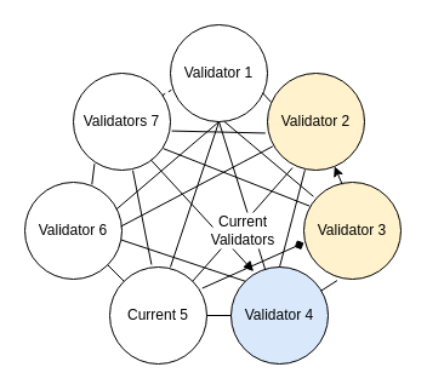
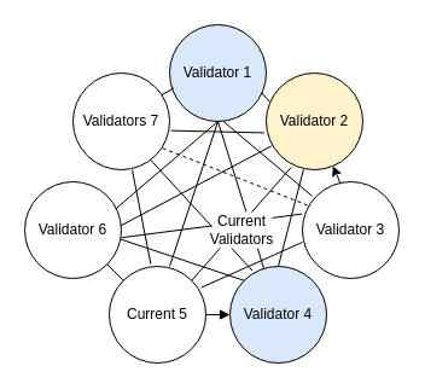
  <mxCell id="0" />
  <mxCell id="1" parent="0" />
  <mxCell id="2" value="Validator 6" style="ellipse;whiteSpace=wrap;html=1;" vertex="1" parent="1"><mxGeometry x="20" y="150" width="80" height="80" as="geometry" /></mxCell>
  <mxCell id="3" value="Current 5" style="ellipse;whiteSpace=wrap;html=1;" vertex="1" parent="1"><mxGeometry x="90" y="220" width="80" height="80" as="geometry" /></mxCell>
  <mxCell id="4" value="Validators 7" style="ellipse;whiteSpace=wrap;html=1;" vertex="1" parent="1"><mxGeometry x="60" y="60" width="80" height="80" as="geometry" /></mxCell>
- <mxCell id="5" value="Validator 3" style="ellipse;whiteSpace=wrap;html=1;fillColor=#fff2cc;" vertex="1" parent="1"><mxGeometry x="250" y="150" width="80" height="80" as="geometry" /></mxCell>
- <mxCell id="6" value="Validator 1" style="ellipse;whiteSpace=wrap;html=1;" vertex="1" parent="1"><mxGeometry x="140" y="20" width="80" height="80" as="geometry" /></mxCell>
+ <mxCell id="5" value="Validator 3" style="ellipse;whiteSpace=wrap;html=1;" vertex="1" parent="1"><mxGeometry x="250" y="150" width="80" height="80" as="geometry" /></mxCell>
+ <mxCell id="6" value="Validator 1" style="ellipse;whiteSpace=wrap;html=1;fillColor=#dae8fc;" vertex="1" parent="1"><mxGeometry x="140" y="20" width="80" height="80" as="geometry" /></mxCell>
  <mxCell id="7" value="Validator 2" style="ellipse;whiteSpace=wrap;html=1;fillColor=#fff2cc;" vertex="1" parent="1"><mxGeometry x="220" y="60" width="80" height="80" as="geometry" /></mxCell>
  <mxCell id="8" value="Validator 4" style="ellipse;whiteSpace=wrap;html=1;fillColor=#dae8fc;" vertex="1" parent="1"><mxGeometry x="190" y="220" width="80" height="80" as="geometry" /></mxCell>
- <mxCell id="9" value="" style="endArrow=none;html=1;rounded=0;" edge="1" parent="1" source="3" target="8"><mxGeometry width="50" height="50" relative="1" as="geometry"><mxPoint x="100" y="220" as="sourcePoint" /><mxPoint x="150" y="170" as="targetPoint" /></mxGeometry></mxCell>
+ <mxCell id="9" value="" style="endArrow=block;html=1;rounded=0;" edge="1" parent="1" source="3" target="8"><mxGeometry width="50" height="50" relative="1" as="geometry"><mxPoint x="100" y="220" as="sourcePoint" /><mxPoint x="150" y="170" as="targetPoint" /></mxGeometry></mxCell>
  <mxCell id="10" value="" style="endArrow=none;html=1;rounded=0;" edge="1" parent="1" source="2" target="3"><mxGeometry width="50" height="50" relative="1" as="geometry"><mxPoint x="100" y="220" as="sourcePoint" /><mxPoint x="150" y="170" as="targetPoint" /></mxGeometry></mxCell>
- <mxCell id="11" value="" style="endArrow=none;html=1;rounded=0;exitX=0.691;exitY=0.023;exitDx=0;exitDy=0;exitPerimeter=0;entryX=0.218;entryY=0.934;entryDx=0;entryDy=0;entryPerimeter=0;" edge="1" parent="1" source="2" target="4"><mxGeometry width="50" height="50" relative="1" as="geometry"><mxPoint x="50" y="190" as="sourcePoint" /><mxPoint x="100" y="140" as="targetPoint" /></mxGeometry></mxCell>
- <mxCell id="12" value="" style="endArrow=none;html=1;rounded=0;entryX=0.039;entryY=0.657;entryDx=0;entryDy=0;entryPerimeter=0;exitX=0.914;exitY=0.229;exitDx=0;exitDy=0;exitPerimeter=0;dashed=1;" edge="1" parent="1" source="4" target="6"><mxGeometry width="50" height="50" relative="1" as="geometry"><mxPoint x="100" y="220" as="sourcePoint" /><mxPoint x="150" y="170" as="targetPoint" /></mxGeometry></mxCell>
+ <mxCell id="12" value="" style="endArrow=none;html=1;rounded=0;entryX=0.039;entryY=0.657;entryDx=0;entryDy=0;entryPerimeter=0;exitX=0.914;exitY=0.229;exitDx=0;exitDy=0;exitPerimeter=0;" edge="1" parent="1" source="4" target="6"><mxGeometry width="50" height="50" relative="1" as="geometry"><mxPoint x="100" y="220" as="sourcePoint" /><mxPoint x="150" y="170" as="targetPoint" /></mxGeometry></mxCell>
  <mxCell id="13" value="" style="endArrow=none;html=1;rounded=0;entryX=0.95;entryY=0.702;entryDx=0;entryDy=0;entryPerimeter=0;exitX=0.039;exitY=0.3;exitDx=0;exitDy=0;exitPerimeter=0;" edge="1" parent="1" source="7" target="6"><mxGeometry width="50" height="50" relative="1" as="geometry"><mxPoint x="100" y="220" as="sourcePoint" /><mxPoint x="150" y="170" as="targetPoint" /></mxGeometry></mxCell>
  <mxCell id="14" value="" style="endArrow=classic;html=1;rounded=0;entryX=0.691;entryY=0.961;entryDx=0;entryDy=0;entryPerimeter=0;exitX=0.396;exitY=0.023;exitDx=0;exitDy=0;exitPerimeter=0;" edge="1" parent="1" source="5" target="7"><mxGeometry width="50" height="50" relative="1" as="geometry"><mxPoint x="100" y="220" as="sourcePoint" /><mxPoint x="150" y="170" as="targetPoint" /></mxGeometry></mxCell>
- <mxCell id="15" value="" style="endArrow=none;html=1;rounded=0;entryX=0.343;entryY=1.014;entryDx=0;entryDy=0;entryPerimeter=0;" edge="1" parent="1" source="8" target="5"><mxGeometry width="50" height="50" relative="1" as="geometry"><mxPoint x="270" y="260" as="sourcePoint" /><mxPoint x="150" y="170" as="targetPoint" /></mxGeometry></mxCell>
  <mxCell id="16" value="" style="endArrow=none;html=1;rounded=0;entryX=1.014;entryY=0.595;entryDx=0;entryDy=0;exitX=-0.021;exitY=0.618;exitDx=0;exitDy=0;entryPerimeter=0;exitPerimeter=0;" edge="1" parent="1" source="7" target="4"><mxGeometry width="50" height="50" relative="1" as="geometry"><mxPoint x="140" y="190" as="sourcePoint" /><mxPoint x="190" y="140" as="targetPoint" /></mxGeometry></mxCell>
  <mxCell id="17" value="" style="endArrow=none;html=1;rounded=0;entryX=0.5;entryY=1;entryDx=0;entryDy=0;exitX=0.943;exitY=0.279;exitDx=0;exitDy=0;exitPerimeter=0;" edge="1" parent="1" source="2" target="6"><mxGeometry width="50" height="50" relative="1" as="geometry"><mxPoint x="160" y="190" as="sourcePoint" /><mxPoint x="210" y="140" as="targetPoint" /></mxGeometry></mxCell>
  <mxCell id="18" value="" style="endArrow=none;html=1;rounded=0;entryX=0.555;entryY=0.998;entryDx=0;entryDy=0;entryPerimeter=0;exitX=0.099;exitY=0.147;exitDx=0;exitDy=0;exitPerimeter=0;" edge="1" parent="1" source="5" target="6"><mxGeometry width="50" height="50" relative="1" as="geometry"><mxPoint x="190" y="120" as="sourcePoint" /><mxPoint x="240" y="70" as="targetPoint" /></mxGeometry></mxCell>
  <mxCell id="19" value="" style="endArrow=none;html=1;rounded=0;entryX=0.386;entryY=0.998;entryDx=0;entryDy=0;entryPerimeter=0;exitX=0.5;exitY=0;exitDx=0;exitDy=0;" edge="1" parent="1" source="8" target="7"><mxGeometry width="50" height="50" relative="1" as="geometry"><mxPoint x="180" y="215" as="sourcePoint" /><mxPoint x="230" y="165" as="targetPoint" /></mxGeometry></mxCell>
  <mxCell id="20" value="" style="endArrow=none;html=1;rounded=0;entryX=0.5;entryY=1;entryDx=0;entryDy=0;" edge="1" parent="1" source="8" target="6"><mxGeometry width="50" height="50" relative="1" as="geometry"><mxPoint x="170" y="190" as="sourcePoint" /><mxPoint x="220" y="140" as="targetPoint" /></mxGeometry></mxCell>
  <mxCell id="21" value="" style="endArrow=none;html=1;rounded=0;entryX=0.5;entryY=1;entryDx=0;entryDy=0;exitX=0.625;exitY=0;exitDx=0;exitDy=0;exitPerimeter=0;" edge="1" parent="1" source="3" target="6"><mxGeometry width="50" height="50" relative="1" as="geometry"><mxPoint x="190" y="120" as="sourcePoint" /><mxPoint x="240" y="70" as="targetPoint" /></mxGeometry></mxCell>
  <mxCell id="22" value="" style="endArrow=none;html=1;rounded=0;entryX=0;entryY=0;entryDx=0;entryDy=0;exitX=0.991;exitY=0.594;exitDx=0;exitDy=0;exitPerimeter=0;" edge="1" parent="1" source="2" target="8"><mxGeometry width="50" height="50" relative="1" as="geometry"><mxPoint x="190" y="120" as="sourcePoint" /><mxPoint x="240" y="70" as="targetPoint" /></mxGeometry></mxCell>
- <mxCell id="23" value="" style="endArrow=diamond;html=1;rounded=0;entryX=0;entryY=0.625;entryDx=0;entryDy=0;entryPerimeter=0;exitX=0.953;exitY=0.219;exitDx=0;exitDy=0;exitPerimeter=0;" edge="1" parent="1" source="3" target="5"><mxGeometry width="50" height="50" relative="1" as="geometry"><mxPoint x="190" y="120" as="sourcePoint" /><mxPoint x="240" y="70" as="targetPoint" /></mxGeometry></mxCell>
+ <mxCell id="23" value="" style="endArrow=none;html=1;rounded=0;entryX=0;entryY=0.625;entryDx=0;entryDy=0;entryPerimeter=0;exitX=0.953;exitY=0.219;exitDx=0;exitDy=0;exitPerimeter=0;" edge="1" parent="1" source="3" target="5"><mxGeometry width="50" height="50" relative="1" as="geometry"><mxPoint x="190" y="120" as="sourcePoint" /><mxPoint x="240" y="70" as="targetPoint" /></mxGeometry></mxCell>
  <mxCell id="24" value="" style="endArrow=none;html=1;rounded=0;entryX=0.43;entryY=-0.025;entryDx=0;entryDy=0;entryPerimeter=0;exitX=0.613;exitY=1.004;exitDx=0;exitDy=0;exitPerimeter=0;" edge="1" parent="1" source="4" target="3"><mxGeometry width="50" height="50" relative="1" as="geometry"><mxPoint x="190" y="120" as="sourcePoint" /><mxPoint x="240" y="70" as="targetPoint" /></mxGeometry></mxCell>
  <mxCell id="25" value="" style="endArrow=none;html=1;rounded=0;entryX=0.258;entryY=0.975;entryDx=0;entryDy=0;entryPerimeter=0;exitX=1;exitY=0;exitDx=0;exitDy=0;" edge="1" parent="1" source="3" target="7"><mxGeometry width="50" height="50" relative="1" as="geometry"><mxPoint x="190" y="120" as="sourcePoint" /><mxPoint x="240" y="70" as="targetPoint" /></mxGeometry></mxCell>
  <mxCell id="26" value="" style="endArrow=none;html=1;rounded=0;entryX=0.055;entryY=0.754;entryDx=0;entryDy=0;entryPerimeter=0;exitX=0.991;exitY=0.455;exitDx=0;exitDy=0;exitPerimeter=0;" edge="1" parent="1" source="2" target="7"><mxGeometry width="50" height="50" relative="1" as="geometry"><mxPoint x="190" y="120" as="sourcePoint" /><mxPoint x="240" y="70" as="targetPoint" /></mxGeometry></mxCell>
- <mxCell id="28" value="" style="endArrow=none;html=1;rounded=0;entryX=0.058;entryY=0.245;entryDx=0;entryDy=0;entryPerimeter=0;exitX=0.927;exitY=0.777;exitDx=0;exitDy=0;exitPerimeter=0;" edge="1" parent="1" source="4" target="5"><mxGeometry width="50" height="50" relative="1" as="geometry"><mxPoint x="190" y="190" as="sourcePoint" /><mxPoint x="240" y="140" as="targetPoint" /></mxGeometry></mxCell>
- <mxCell id="29" value="" style="endArrow=block;html=1;rounded=0;entryX=0.232;entryY=0.045;entryDx=0;entryDy=0;entryPerimeter=0;exitX=0.799;exitY=0.894;exitDx=0;exitDy=0;exitPerimeter=0;" edge="1" parent="1" source="4" target="8"><mxGeometry width="50" height="50" relative="1" as="geometry"><mxPoint x="190" y="190" as="sourcePoint" /><mxPoint x="240" y="140" as="targetPoint" /></mxGeometry></mxCell>
+ <mxCell id="27" value="" style="endArrow=none;html=1;rounded=0;entryX=-0.006;entryY=0.333;entryDx=0;entryDy=0;entryPerimeter=0;exitX=1.008;exitY=0.577;exitDx=0;exitDy=0;exitPerimeter=0;" edge="1" parent="1" source="2" target="5"><mxGeometry width="50" height="50" relative="1" as="geometry"><mxPoint x="190" y="230" as="sourcePoint" /><mxPoint x="240" y="180" as="targetPoint" /></mxGeometry></mxCell>
+ <mxCell id="28" value="" style="endArrow=none;html=1;rounded=0;entryX=0.058;entryY=0.245;entryDx=0;entryDy=0;entryPerimeter=0;exitX=0.927;exitY=0.777;exitDx=0;exitDy=0;exitPerimeter=0;dashed=1;" edge="1" parent="1" source="4" target="5"><mxGeometry width="50" height="50" relative="1" as="geometry"><mxPoint x="190" y="190" as="sourcePoint" /><mxPoint x="240" y="140" as="targetPoint" /></mxGeometry></mxCell>
+ <mxCell id="29" value="" style="endArrow=none;html=1;rounded=0;entryX=0.232;entryY=0.045;entryDx=0;entryDy=0;entryPerimeter=0;exitX=0.799;exitY=0.894;exitDx=0;exitDy=0;exitPerimeter=0;" edge="1" parent="1" source="4" target="8"><mxGeometry width="50" height="50" relative="1" as="geometry"><mxPoint x="190" y="190" as="sourcePoint" /><mxPoint x="240" y="140" as="targetPoint" /></mxGeometry></mxCell>
  <mxCell id="30" value="Current Validators" style="text;html=1;strokeColor=none;fillColor=#FFFFFF;align=center;verticalAlign=middle;whiteSpace=wrap;rounded=0;" vertex="1" parent="1"><mxGeometry x="175" y="175" width="50" height="30" as="geometry" /></mxCell>
